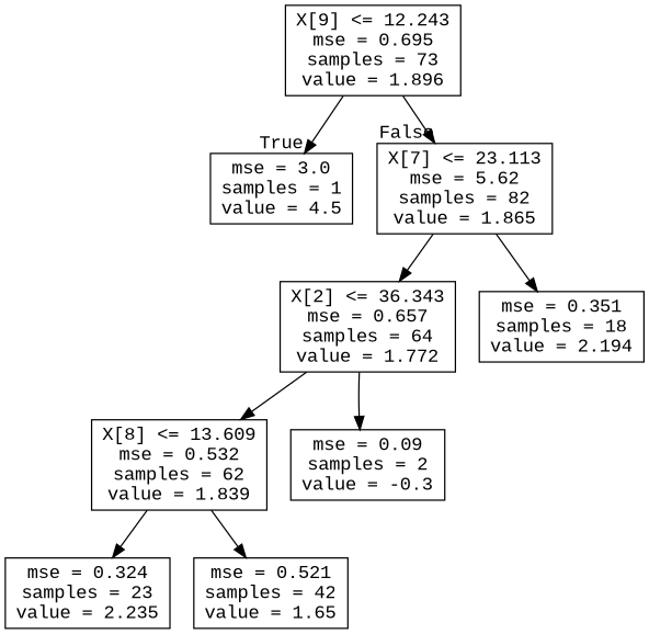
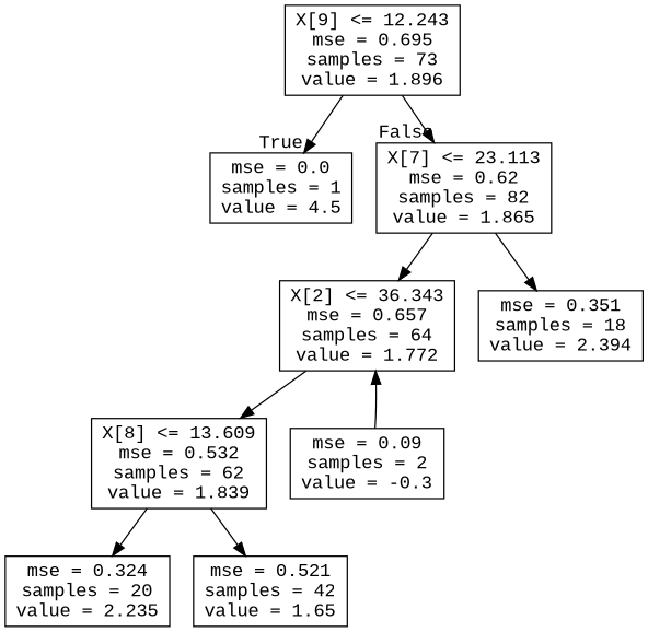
  digraph {
    fontname="Liberation Mono"
    node [fontname="Liberation Mono" shape=box]
    edge [fontname="Liberation Mono"]
    n1 [label="X[9] <= 12.243\nmse = 0.695\nsamples = 73\nvalue = 1.896"]
-   n2 [label="mse = 3.0\nsamples = 1\nvalue = 4.5"]
-   n3 [label="X[7] <= 23.113\nmse = 5.62\nsamples = 82\nvalue = 1.865"]
+   n2 [label="mse = 0.0\nsamples = 1\nvalue = 4.5"]
+   n3 [label="X[7] <= 23.113\nmse = 0.62\nsamples = 82\nvalue = 1.865"]
    n4 [label="X[2] <= 36.343\nmse = 0.657\nsamples = 64\nvalue = 1.772"]
-   n5 [label="mse = 0.351\nsamples = 18\nvalue = 2.194"]
+   n5 [label="mse = 0.351\nsamples = 18\nvalue = 2.394"]
    n6 [label="X[8] <= 13.609\nmse = 0.532\nsamples = 62\nvalue = 1.839"]
    n7 [label="mse = 0.09\nsamples = 2\nvalue = -0.3"]
-   n8 [label="mse = 0.324\nsamples = 23\nvalue = 2.235"]
+   n8 [label="mse = 0.324\nsamples = 20\nvalue = 2.235"]
    n9 [label="mse = 0.521\nsamples = 42\nvalue = 1.65"]
    n1 -> n2 [headlabel=True labelangle=45 labeldistance=2.5]
    n1 -> n3 [headlabel=False labelangle=-45 labeldistance=2.5]
    n3 -> n4
    n3 -> n5
    n4 -> n6
-   n4 -> n7
+   n7 -> n4
    n6 -> n8
    n6 -> n9
  }
